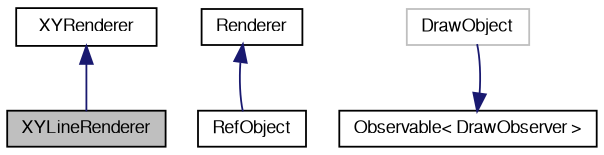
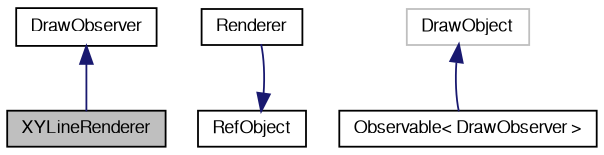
  digraph {
    node [color=black fontname=FreeSans fontsize=10 shape=record]
    edge [color=midnightblue dir=back fontname=FreeSans fontsize=10 labelfontname=FreeSans labelfontsize=10 style=solid]
    n1 [fillcolor=grey75 fontcolor=black height=0.2 label=XYLineRenderer style=filled width=0.4]
-   n2 [height=0.2 label=XYRenderer width=0.4]
+   n2 [height=0.2 label=DrawObserver width=0.4]
    n3 [height=0.2 label=Renderer width=0.4]
    n4 [color=grey75 height=0.2 label=DrawObject width=0.4]
    n5 [height=0.2 label="Observable\< DrawObserver \>" width=0.4]
    n6 [height=0.2 label=RefObject width=0.4]
    n2 -> n1
-   n5 -> n4
-   n3 -> n6
+   n4 -> n5
+   n6 -> n3
  }
